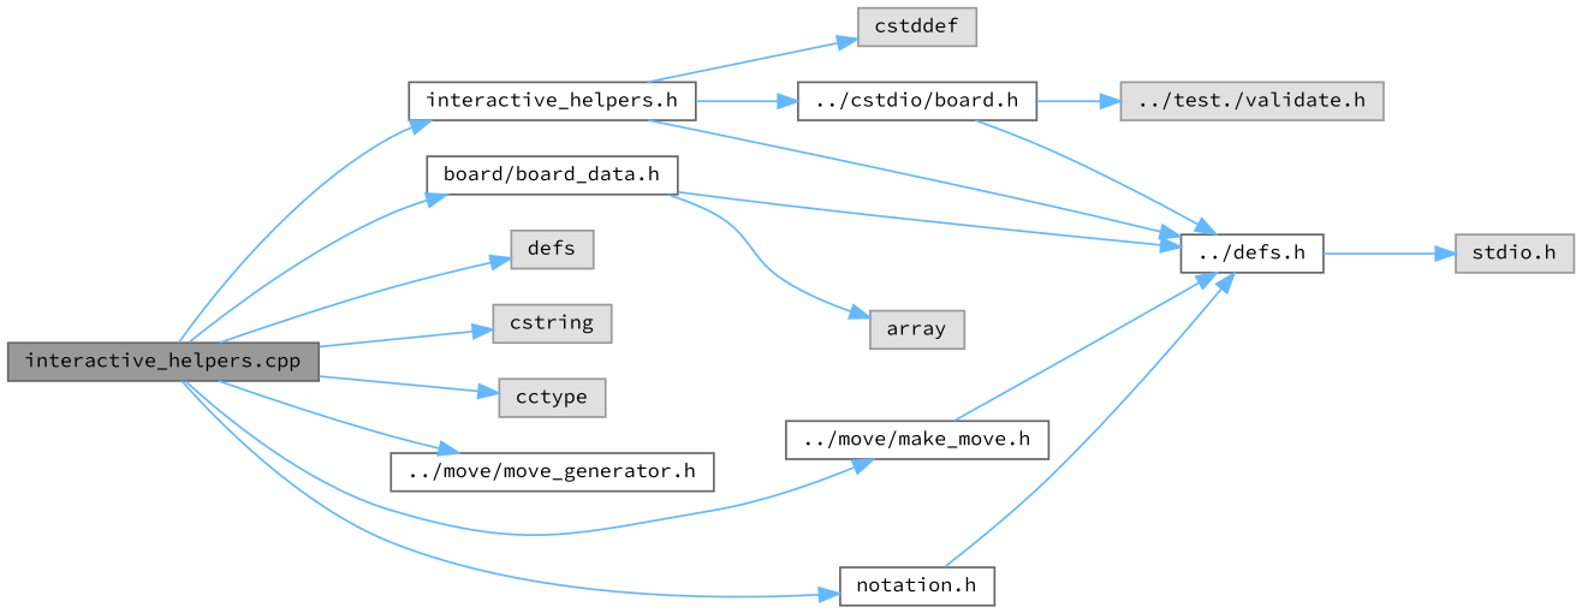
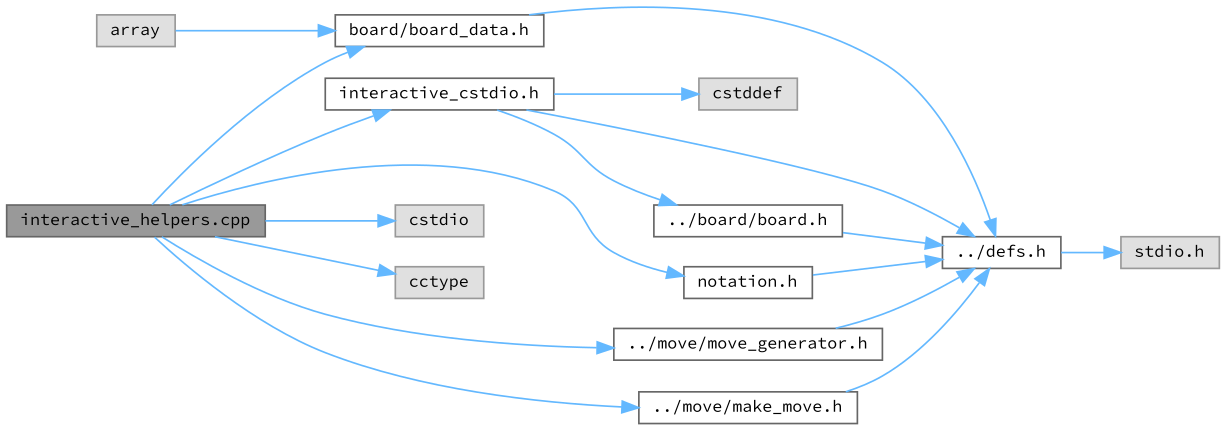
  digraph {
    fontname="Source Code Pro"
    rankdir=LR
    node [color=grey40 fillcolor=white fontname="Source Code Pro" fontsize=10 shape=box style=filled]
    edge [color=steelblue1 fontname="Source Code Pro" fontsize=10 labelfontname=Helvetica labelfontsize=10 style=solid]
    n1 [color=gray40 fillcolor=grey60 fontcolor=black height=0.2 label="interactive_helpers.cpp" width=0.4]
-   n2 [height=0.2 label="interactive_helpers.h" width=0.4]
+   n2 [height=0.2 label="interactive_cstdio.h" width=0.4]
    n3 [height=0.2 label="board/board_data.h" width=0.4]
-   n4 [color=grey60 fillcolor="#E0E0E0" height=0.2 label=defs width=0.4]
-   n5 [color=grey60 fillcolor="#E0E0E0" height=0.2 label=cstring width=0.4]
+   n4 [color=grey60 fillcolor="#E0E0E0" height=0.2 label=cstdio width=0.4]
    n6 [color=grey60 fillcolor="#E0E0E0" height=0.2 label=cctype width=0.4]
    n7 [height=0.2 label="../move/move_generator.h" width=0.4]
    n8 [height=0.2 label="../move/make_move.h" width=0.4]
    n9 [height=0.2 label="notation.h" width=0.4]
    n10 [color=grey60 fillcolor="#E0E0E0" height=0.2 label=cstddef width=0.4]
    n11 [height=0.2 label="../defs.h" width=0.4]
-   n12 [height=0.2 label="../cstdio/board.h" width=0.4]
+   n12 [height=0.2 label="../board/board.h" width=0.4]
    n13 [color=grey60 fillcolor="#E0E0E0" height=0.2 label=array width=0.4]
    n14 [color=grey60 fillcolor="#E0E0E0" height=0.2 label="stdio.h" width=0.4]
-   n15 [color=grey60 fillcolor="#E0E0E0" height=0.2 label="../test./validate.h" width=0.4]
    n1 -> n2
    n1 -> n3
    n1 -> n4
-   n1 -> n5
    n1 -> n6
    n1 -> n7
    n1 -> n8
    n1 -> n9
    n2 -> n10
    n2 -> n11
    n2 -> n12
    n3 -> n11
-   n3 -> n13
+   n13 -> n3
+   n7 -> n11
    n8 -> n11
    n9 -> n11
    n11 -> n14
    n12 -> n11
-   n12 -> n15
  }
